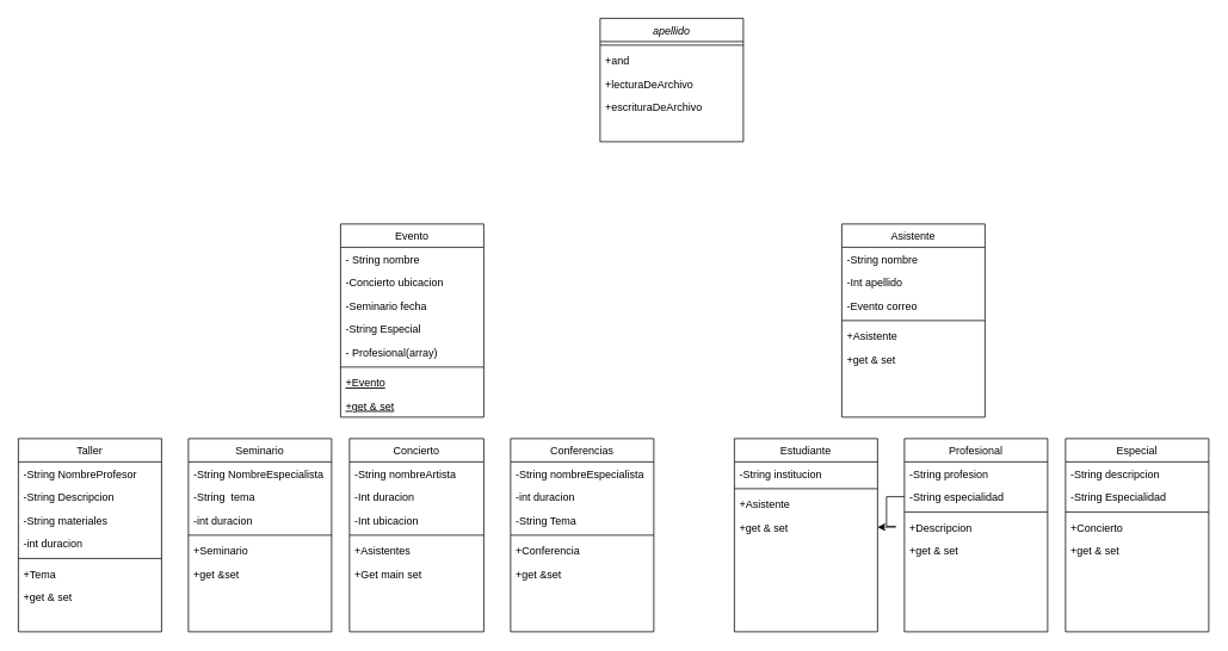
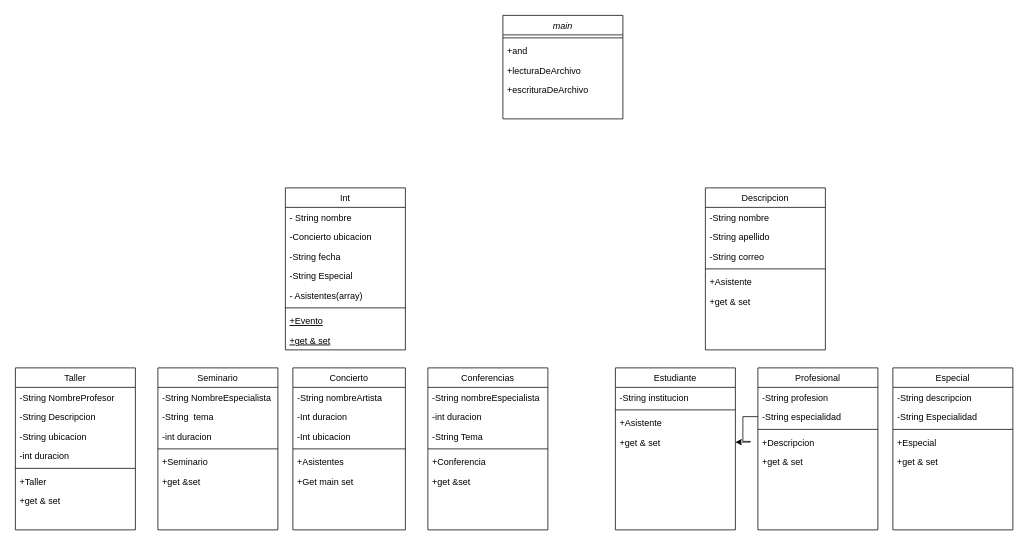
  <mxCell id="0" />
  <mxCell id="1" parent="0" />
- <mxCell id="2" value="apellido" style="swimlane;fontStyle=2;align=center;verticalAlign=top;childLayout=stackLayout;horizontal=1;startSize=26;horizontalStack=0;resizeParent=1;resizeLast=0;collapsible=1;marginBottom=0;rounded=0;shadow=0;strokeWidth=1;" parent="1" vertex="1"><mxGeometry x="670" y="20" width="160" height="138" as="geometry"><mxRectangle x="230" y="140" width="160" height="26" as="alternateBounds" /></mxGeometry></mxCell>
+ <mxCell id="2" value="main" style="swimlane;fontStyle=2;align=center;verticalAlign=top;childLayout=stackLayout;horizontal=1;startSize=26;horizontalStack=0;resizeParent=1;resizeLast=0;collapsible=1;marginBottom=0;rounded=0;shadow=0;strokeWidth=1;" parent="1" vertex="1"><mxGeometry x="670" y="20" width="160" height="138" as="geometry"><mxRectangle x="230" y="140" width="160" height="26" as="alternateBounds" /></mxGeometry></mxCell>
  <mxCell id="3" value="" style="line;html=1;strokeWidth=1;align=left;verticalAlign=middle;spacingTop=-1;spacingLeft=3;spacingRight=3;rotatable=0;labelPosition=right;points=[];portConstraint=eastwest;" parent="2" vertex="1"><mxGeometry y="26" width="160" height="8" as="geometry" /></mxCell>
  <mxCell id="4" value="+and" style="text;align=left;verticalAlign=top;spacingLeft=4;spacingRight=4;overflow=hidden;rotatable=0;points=[[0,0.5],[1,0.5]];portConstraint=eastwest;" parent="2" vertex="1"><mxGeometry y="34" width="160" height="26" as="geometry" /></mxCell>
  <mxCell id="5" value="+lecturaDeArchivo" style="text;align=left;verticalAlign=top;spacingLeft=4;spacingRight=4;overflow=hidden;rotatable=0;points=[[0,0.5],[1,0.5]];portConstraint=eastwest;" parent="2" vertex="1"><mxGeometry y="60" width="160" height="26" as="geometry" /></mxCell>
  <mxCell id="6" value="+escrituraDeArchivo" style="text;align=left;verticalAlign=top;spacingLeft=4;spacingRight=4;overflow=hidden;rotatable=0;points=[[0,0.5],[1,0.5]];portConstraint=eastwest;" parent="2" vertex="1"><mxGeometry y="86" width="160" height="26" as="geometry" /></mxCell>
- <mxCell id="7" value="Evento" style="swimlane;fontStyle=0;align=center;verticalAlign=top;childLayout=stackLayout;horizontal=1;startSize=26;horizontalStack=0;resizeParent=1;resizeLast=0;collapsible=1;marginBottom=0;rounded=0;shadow=0;strokeWidth=1;" parent="1" vertex="1"><mxGeometry x="380" y="250" width="160" height="216" as="geometry"><mxRectangle x="130" y="380" width="160" height="26" as="alternateBounds" /></mxGeometry></mxCell>
+ <mxCell id="7" value="Int" style="swimlane;fontStyle=0;align=center;verticalAlign=top;childLayout=stackLayout;horizontal=1;startSize=26;horizontalStack=0;resizeParent=1;resizeLast=0;collapsible=1;marginBottom=0;rounded=0;shadow=0;strokeWidth=1;" parent="1" vertex="1"><mxGeometry x="380" y="250" width="160" height="216" as="geometry"><mxRectangle x="130" y="380" width="160" height="26" as="alternateBounds" /></mxGeometry></mxCell>
  <mxCell id="8" value="- String nombre" style="text;align=left;verticalAlign=top;spacingLeft=4;spacingRight=4;overflow=hidden;rotatable=0;points=[[0,0.5],[1,0.5]];portConstraint=eastwest;" parent="7" vertex="1"><mxGeometry y="26" width="160" height="26" as="geometry" /></mxCell>
  <mxCell id="9" value="-Concierto ubicacion" style="text;align=left;verticalAlign=top;spacingLeft=4;spacingRight=4;overflow=hidden;rotatable=0;points=[[0,0.5],[1,0.5]];portConstraint=eastwest;rounded=0;shadow=0;html=0;" parent="7" vertex="1"><mxGeometry y="52" width="160" height="26" as="geometry" /></mxCell>
- <mxCell id="10" value="-Seminario fecha" style="text;align=left;verticalAlign=top;spacingLeft=4;spacingRight=4;overflow=hidden;rotatable=0;points=[[0,0.5],[1,0.5]];portConstraint=eastwest;rounded=0;shadow=0;html=0;" parent="7" vertex="1"><mxGeometry y="78" width="160" height="26" as="geometry" /></mxCell>
+ <mxCell id="10" value="-String fecha" style="text;align=left;verticalAlign=top;spacingLeft=4;spacingRight=4;overflow=hidden;rotatable=0;points=[[0,0.5],[1,0.5]];portConstraint=eastwest;rounded=0;shadow=0;html=0;" parent="7" vertex="1"><mxGeometry y="78" width="160" height="26" as="geometry" /></mxCell>
  <mxCell id="11" value="-String Especial" style="text;align=left;verticalAlign=top;spacingLeft=4;spacingRight=4;overflow=hidden;rotatable=0;points=[[0,0.5],[1,0.5]];portConstraint=eastwest;rounded=0;shadow=0;html=0;" parent="7" vertex="1"><mxGeometry y="104" width="160" height="26" as="geometry" /></mxCell>
- <mxCell id="12" value="- Profesional(array)" style="text;align=left;verticalAlign=top;spacingLeft=4;spacingRight=4;overflow=hidden;rotatable=0;points=[[0,0.5],[1,0.5]];portConstraint=eastwest;rounded=0;shadow=0;html=0;" parent="7" vertex="1"><mxGeometry y="130" width="160" height="26" as="geometry" /></mxCell>
+ <mxCell id="12" value="- Asistentes(array)" style="text;align=left;verticalAlign=top;spacingLeft=4;spacingRight=4;overflow=hidden;rotatable=0;points=[[0,0.5],[1,0.5]];portConstraint=eastwest;rounded=0;shadow=0;html=0;" parent="7" vertex="1"><mxGeometry y="130" width="160" height="26" as="geometry" /></mxCell>
  <mxCell id="13" value="" style="line;html=1;strokeWidth=1;align=left;verticalAlign=middle;spacingTop=-1;spacingLeft=3;spacingRight=3;rotatable=0;labelPosition=right;points=[];portConstraint=eastwest;" parent="7" vertex="1"><mxGeometry y="156" width="160" height="8" as="geometry" /></mxCell>
  <mxCell id="14" value="+Evento" style="text;align=left;verticalAlign=top;spacingLeft=4;spacingRight=4;overflow=hidden;rotatable=0;points=[[0,0.5],[1,0.5]];portConstraint=eastwest;fontStyle=4" parent="7" vertex="1"><mxGeometry y="164" width="160" height="26" as="geometry" /></mxCell>
  <mxCell id="15" value="+get &amp; set" style="text;align=left;verticalAlign=top;spacingLeft=4;spacingRight=4;overflow=hidden;rotatable=0;points=[[0,0.5],[1,0.5]];portConstraint=eastwest;fontStyle=4" parent="7" vertex="1"><mxGeometry y="190" width="160" height="26" as="geometry" /></mxCell>
  <mxCell id="16" value="Conferencias" style="swimlane;fontStyle=0;align=center;verticalAlign=top;childLayout=stackLayout;horizontal=1;startSize=26;horizontalStack=0;resizeParent=1;resizeLast=0;collapsible=1;marginBottom=0;rounded=0;shadow=0;strokeWidth=1;" parent="1" vertex="1"><mxGeometry x="570" y="490" width="160" height="216" as="geometry"><mxRectangle x="550" y="140" width="160" height="26" as="alternateBounds" /></mxGeometry></mxCell>
  <mxCell id="17" value="-String nombreEspecialista" style="text;align=left;verticalAlign=top;spacingLeft=4;spacingRight=4;overflow=hidden;rotatable=0;points=[[0,0.5],[1,0.5]];portConstraint=eastwest;" parent="16" vertex="1"><mxGeometry y="26" width="160" height="26" as="geometry" /></mxCell>
  <mxCell id="18" value="-int duracion" style="text;align=left;verticalAlign=top;spacingLeft=4;spacingRight=4;overflow=hidden;rotatable=0;points=[[0,0.5],[1,0.5]];portConstraint=eastwest;rounded=0;shadow=0;html=0;" parent="16" vertex="1"><mxGeometry y="52" width="160" height="26" as="geometry" /></mxCell>
  <mxCell id="19" value="-String Tema" style="text;align=left;verticalAlign=top;spacingLeft=4;spacingRight=4;overflow=hidden;rotatable=0;points=[[0,0.5],[1,0.5]];portConstraint=eastwest;" parent="16" vertex="1"><mxGeometry y="78" width="160" height="26" as="geometry" /></mxCell>
  <mxCell id="20" value="" style="line;html=1;strokeWidth=1;align=left;verticalAlign=middle;spacingTop=-1;spacingLeft=3;spacingRight=3;rotatable=0;labelPosition=right;points=[];portConstraint=eastwest;" parent="16" vertex="1"><mxGeometry y="104" width="160" height="8" as="geometry" /></mxCell>
  <mxCell id="21" value="+Conferencia" style="text;align=left;verticalAlign=top;spacingLeft=4;spacingRight=4;overflow=hidden;rotatable=0;points=[[0,0.5],[1,0.5]];portConstraint=eastwest;" parent="16" vertex="1"><mxGeometry y="112" width="160" height="26" as="geometry" /></mxCell>
  <mxCell id="22" value="+get &amp;set " style="text;align=left;verticalAlign=top;spacingLeft=4;spacingRight=4;overflow=hidden;rotatable=0;points=[[0,0.5],[1,0.5]];portConstraint=eastwest;" parent="16" vertex="1"><mxGeometry y="138" width="160" height="26" as="geometry" /></mxCell>
- <mxCell id="23" value="Asistente" style="swimlane;fontStyle=0;align=center;verticalAlign=top;childLayout=stackLayout;horizontal=1;startSize=26;horizontalStack=0;resizeParent=1;resizeLast=0;collapsible=1;marginBottom=0;rounded=0;shadow=0;strokeWidth=1;" parent="1" vertex="1"><mxGeometry x="940" y="250" width="160" height="216" as="geometry"><mxRectangle x="550" y="140" width="160" height="26" as="alternateBounds" /></mxGeometry></mxCell>
+ <mxCell id="23" value="Descripcion" style="swimlane;fontStyle=0;align=center;verticalAlign=top;childLayout=stackLayout;horizontal=1;startSize=26;horizontalStack=0;resizeParent=1;resizeLast=0;collapsible=1;marginBottom=0;rounded=0;shadow=0;strokeWidth=1;" parent="1" vertex="1"><mxGeometry x="940" y="250" width="160" height="216" as="geometry"><mxRectangle x="550" y="140" width="160" height="26" as="alternateBounds" /></mxGeometry></mxCell>
  <mxCell id="24" value="-String nombre" style="text;align=left;verticalAlign=top;spacingLeft=4;spacingRight=4;overflow=hidden;rotatable=0;points=[[0,0.5],[1,0.5]];portConstraint=eastwest;" parent="23" vertex="1"><mxGeometry y="26" width="160" height="26" as="geometry" /></mxCell>
- <mxCell id="25" value="-Int apellido" style="text;align=left;verticalAlign=top;spacingLeft=4;spacingRight=4;overflow=hidden;rotatable=0;points=[[0,0.5],[1,0.5]];portConstraint=eastwest;rounded=0;shadow=0;html=0;" parent="23" vertex="1"><mxGeometry y="52" width="160" height="26" as="geometry" /></mxCell>
- <mxCell id="26" value="-Evento correo" style="text;align=left;verticalAlign=top;spacingLeft=4;spacingRight=4;overflow=hidden;rotatable=0;points=[[0,0.5],[1,0.5]];portConstraint=eastwest;rounded=0;shadow=0;html=0;" parent="23" vertex="1"><mxGeometry y="78" width="160" height="26" as="geometry" /></mxCell>
+ <mxCell id="25" value="-String apellido" style="text;align=left;verticalAlign=top;spacingLeft=4;spacingRight=4;overflow=hidden;rotatable=0;points=[[0,0.5],[1,0.5]];portConstraint=eastwest;rounded=0;shadow=0;html=0;" parent="23" vertex="1"><mxGeometry y="52" width="160" height="26" as="geometry" /></mxCell>
+ <mxCell id="26" value="-String correo" style="text;align=left;verticalAlign=top;spacingLeft=4;spacingRight=4;overflow=hidden;rotatable=0;points=[[0,0.5],[1,0.5]];portConstraint=eastwest;rounded=0;shadow=0;html=0;" parent="23" vertex="1"><mxGeometry y="78" width="160" height="26" as="geometry" /></mxCell>
  <mxCell id="27" value="" style="line;html=1;strokeWidth=1;align=left;verticalAlign=middle;spacingTop=-1;spacingLeft=3;spacingRight=3;rotatable=0;labelPosition=right;points=[];portConstraint=eastwest;" parent="23" vertex="1"><mxGeometry y="104" width="160" height="8" as="geometry" /></mxCell>
  <mxCell id="28" value="+Asistente" style="text;align=left;verticalAlign=top;spacingLeft=4;spacingRight=4;overflow=hidden;rotatable=0;points=[[0,0.5],[1,0.5]];portConstraint=eastwest;" parent="23" vertex="1"><mxGeometry y="112" width="160" height="26" as="geometry" /></mxCell>
  <mxCell id="29" value="+get &amp; set" style="text;align=left;verticalAlign=top;spacingLeft=4;spacingRight=4;overflow=hidden;rotatable=0;points=[[0,0.5],[1,0.5]];portConstraint=eastwest;" parent="23" vertex="1"><mxGeometry y="138" width="160" height="26" as="geometry" /></mxCell>
  <mxCell id="30" value="Concierto" style="swimlane;fontStyle=0;align=center;verticalAlign=top;childLayout=stackLayout;horizontal=1;startSize=26;horizontalStack=0;resizeParent=1;resizeLast=0;collapsible=1;marginBottom=0;rounded=0;shadow=0;strokeWidth=1;" parent="1" vertex="1"><mxGeometry x="390" y="490" width="150" height="216" as="geometry"><mxRectangle x="550" y="140" width="160" height="26" as="alternateBounds" /></mxGeometry></mxCell>
  <mxCell id="31" value="-String nombreArtista" style="text;align=left;verticalAlign=top;spacingLeft=4;spacingRight=4;overflow=hidden;rotatable=0;points=[[0,0.5],[1,0.5]];portConstraint=eastwest;" parent="30" vertex="1"><mxGeometry y="26" width="150" height="26" as="geometry" /></mxCell>
  <mxCell id="32" value="-Int duracion " style="text;align=left;verticalAlign=top;spacingLeft=4;spacingRight=4;overflow=hidden;rotatable=0;points=[[0,0.5],[1,0.5]];portConstraint=eastwest;rounded=0;shadow=0;html=0;" parent="30" vertex="1"><mxGeometry y="52" width="150" height="26" as="geometry" /></mxCell>
  <mxCell id="33" value="-Int ubicacion" style="text;align=left;verticalAlign=top;spacingLeft=4;spacingRight=4;overflow=hidden;rotatable=0;points=[[0,0.5],[1,0.5]];portConstraint=eastwest;rounded=0;shadow=0;html=0;" parent="30" vertex="1"><mxGeometry y="78" width="150" height="26" as="geometry" /></mxCell>
  <mxCell id="34" value="" style="line;html=1;strokeWidth=1;align=left;verticalAlign=middle;spacingTop=-1;spacingLeft=3;spacingRight=3;rotatable=0;labelPosition=right;points=[];portConstraint=eastwest;" parent="30" vertex="1"><mxGeometry y="104" width="150" height="8" as="geometry" /></mxCell>
  <mxCell id="35" value="+Asistentes" style="text;align=left;verticalAlign=top;spacingLeft=4;spacingRight=4;overflow=hidden;rotatable=0;points=[[0,0.5],[1,0.5]];portConstraint=eastwest;" parent="30" vertex="1"><mxGeometry y="112" width="150" height="26" as="geometry" /></mxCell>
  <mxCell id="36" value="+Get main set" style="text;align=left;verticalAlign=top;spacingLeft=4;spacingRight=4;overflow=hidden;rotatable=0;points=[[0,0.5],[1,0.5]];portConstraint=eastwest;" parent="30" vertex="1"><mxGeometry y="138" width="150" height="26" as="geometry" /></mxCell>
  <mxCell id="37" value="Seminario" style="swimlane;fontStyle=0;align=center;verticalAlign=top;childLayout=stackLayout;horizontal=1;startSize=26;horizontalStack=0;resizeParent=1;resizeLast=0;collapsible=1;marginBottom=0;rounded=0;shadow=0;strokeWidth=1;" parent="1" vertex="1"><mxGeometry x="210" y="490" width="160" height="216" as="geometry"><mxRectangle x="550" y="140" width="160" height="26" as="alternateBounds" /></mxGeometry></mxCell>
  <mxCell id="38" value="-String NombreEspecialista" style="text;align=left;verticalAlign=top;spacingLeft=4;spacingRight=4;overflow=hidden;rotatable=0;points=[[0,0.5],[1,0.5]];portConstraint=eastwest;" parent="37" vertex="1"><mxGeometry y="26" width="160" height="26" as="geometry" /></mxCell>
  <mxCell id="39" value="-String  tema" style="text;align=left;verticalAlign=top;spacingLeft=4;spacingRight=4;overflow=hidden;rotatable=0;points=[[0,0.5],[1,0.5]];portConstraint=eastwest;rounded=0;shadow=0;html=0;" parent="37" vertex="1"><mxGeometry y="52" width="160" height="26" as="geometry" /></mxCell>
  <mxCell id="40" value="-int duracion" style="text;align=left;verticalAlign=top;spacingLeft=4;spacingRight=4;overflow=hidden;rotatable=0;points=[[0,0.5],[1,0.5]];portConstraint=eastwest;rounded=0;shadow=0;html=0;" parent="37" vertex="1"><mxGeometry y="78" width="160" height="26" as="geometry" /></mxCell>
  <mxCell id="41" value="" style="line;html=1;strokeWidth=1;align=left;verticalAlign=middle;spacingTop=-1;spacingLeft=3;spacingRight=3;rotatable=0;labelPosition=right;points=[];portConstraint=eastwest;" parent="37" vertex="1"><mxGeometry y="104" width="160" height="8" as="geometry" /></mxCell>
  <mxCell id="42" value="+Seminario" style="text;align=left;verticalAlign=top;spacingLeft=4;spacingRight=4;overflow=hidden;rotatable=0;points=[[0,0.5],[1,0.5]];portConstraint=eastwest;" parent="37" vertex="1"><mxGeometry y="112" width="160" height="26" as="geometry" /></mxCell>
  <mxCell id="43" value="+get &amp;set" style="text;align=left;verticalAlign=top;spacingLeft=4;spacingRight=4;overflow=hidden;rotatable=0;points=[[0,0.5],[1,0.5]];portConstraint=eastwest;" parent="37" vertex="1"><mxGeometry y="138" width="160" height="26" as="geometry" /></mxCell>
  <mxCell id="44" value="Taller" style="swimlane;fontStyle=0;align=center;verticalAlign=top;childLayout=stackLayout;horizontal=1;startSize=26;horizontalStack=0;resizeParent=1;resizeLast=0;collapsible=1;marginBottom=0;rounded=0;shadow=0;strokeWidth=1;" parent="1" vertex="1"><mxGeometry x="20" y="490" width="160" height="216" as="geometry"><mxRectangle x="550" y="140" width="160" height="26" as="alternateBounds" /></mxGeometry></mxCell>
  <mxCell id="45" value="-String NombreProfesor" style="text;align=left;verticalAlign=top;spacingLeft=4;spacingRight=4;overflow=hidden;rotatable=0;points=[[0,0.5],[1,0.5]];portConstraint=eastwest;rounded=0;shadow=0;html=0;" parent="44" vertex="1"><mxGeometry y="26" width="160" height="26" as="geometry" /></mxCell>
  <mxCell id="46" value="-String Descripcion" style="text;align=left;verticalAlign=top;spacingLeft=4;spacingRight=4;overflow=hidden;rotatable=0;points=[[0,0.5],[1,0.5]];portConstraint=eastwest;" parent="44" vertex="1"><mxGeometry y="52" width="160" height="26" as="geometry" /></mxCell>
- <mxCell id="47" value="-String materiales" style="text;align=left;verticalAlign=top;spacingLeft=4;spacingRight=4;overflow=hidden;rotatable=0;points=[[0,0.5],[1,0.5]];portConstraint=eastwest;" parent="44" vertex="1"><mxGeometry y="78" width="160" height="26" as="geometry" /></mxCell>
+ <mxCell id="47" value="-String ubicacion" style="text;align=left;verticalAlign=top;spacingLeft=4;spacingRight=4;overflow=hidden;rotatable=0;points=[[0,0.5],[1,0.5]];portConstraint=eastwest;" parent="44" vertex="1"><mxGeometry y="78" width="160" height="26" as="geometry" /></mxCell>
  <mxCell id="48" value="-int duracion" style="text;align=left;verticalAlign=top;spacingLeft=4;spacingRight=4;overflow=hidden;rotatable=0;points=[[0,0.5],[1,0.5]];portConstraint=eastwest;rounded=0;shadow=0;html=0;" parent="44" vertex="1"><mxGeometry y="104" width="160" height="26" as="geometry" /></mxCell>
  <mxCell id="49" value="" style="line;html=1;strokeWidth=1;align=left;verticalAlign=middle;spacingTop=-1;spacingLeft=3;spacingRight=3;rotatable=0;labelPosition=right;points=[];portConstraint=eastwest;" parent="44" vertex="1"><mxGeometry y="130" width="160" height="8" as="geometry" /></mxCell>
- <mxCell id="50" value="+Tema" style="text;align=left;verticalAlign=top;spacingLeft=4;spacingRight=4;overflow=hidden;rotatable=0;points=[[0,0.5],[1,0.5]];portConstraint=eastwest;" parent="44" vertex="1"><mxGeometry y="138" width="160" height="26" as="geometry" /></mxCell>
+ <mxCell id="50" value="+Taller" style="text;align=left;verticalAlign=top;spacingLeft=4;spacingRight=4;overflow=hidden;rotatable=0;points=[[0,0.5],[1,0.5]];portConstraint=eastwest;" parent="44" vertex="1"><mxGeometry y="138" width="160" height="26" as="geometry" /></mxCell>
  <mxCell id="51" value="+get &amp; set" style="text;align=left;verticalAlign=top;spacingLeft=4;spacingRight=4;overflow=hidden;rotatable=0;points=[[0,0.5],[1,0.5]];portConstraint=eastwest;" parent="44" vertex="1"><mxGeometry y="164" width="160" height="26" as="geometry" /></mxCell>
  <mxCell id="52" value="Profesional" style="swimlane;fontStyle=0;align=center;verticalAlign=top;childLayout=stackLayout;horizontal=1;startSize=26;horizontalStack=0;resizeParent=1;resizeLast=0;collapsible=1;marginBottom=0;rounded=0;shadow=0;strokeWidth=1;" parent="1" vertex="1"><mxGeometry x="1010" y="490" width="160" height="216" as="geometry"><mxRectangle x="550" y="140" width="160" height="26" as="alternateBounds" /></mxGeometry></mxCell>
  <mxCell id="53" value="-String profesion" style="text;align=left;verticalAlign=top;spacingLeft=4;spacingRight=4;overflow=hidden;rotatable=0;points=[[0,0.5],[1,0.5]];portConstraint=eastwest;" parent="52" vertex="1"><mxGeometry y="26" width="160" height="26" as="geometry" /></mxCell>
  <mxCell id="54" value="-String especialidad" style="text;align=left;verticalAlign=top;spacingLeft=4;spacingRight=4;overflow=hidden;rotatable=0;points=[[0,0.5],[1,0.5]];portConstraint=eastwest;rounded=0;shadow=0;html=0;" parent="52" vertex="1"><mxGeometry y="52" width="160" height="26" as="geometry" /></mxCell>
  <mxCell id="55" value="" style="line;html=1;strokeWidth=1;align=left;verticalAlign=middle;spacingTop=-1;spacingLeft=3;spacingRight=3;rotatable=0;labelPosition=right;points=[];portConstraint=eastwest;" parent="52" vertex="1"><mxGeometry y="78" width="160" height="8" as="geometry" /></mxCell>
  <mxCell id="56" value="+Descripcion" style="text;align=left;verticalAlign=top;spacingLeft=4;spacingRight=4;overflow=hidden;rotatable=0;points=[[0,0.5],[1,0.5]];portConstraint=eastwest;" parent="52" vertex="1"><mxGeometry y="86" width="160" height="26" as="geometry" /></mxCell>
  <mxCell id="57" value="+get &amp; set" style="text;align=left;verticalAlign=top;spacingLeft=4;spacingRight=4;overflow=hidden;rotatable=0;points=[[0,0.5],[1,0.5]];portConstraint=eastwest;" parent="52" vertex="1"><mxGeometry y="112" width="160" height="26" as="geometry" /></mxCell>
  <mxCell id="58" value="Estudiante" style="swimlane;fontStyle=0;align=center;verticalAlign=top;childLayout=stackLayout;horizontal=1;startSize=26;horizontalStack=0;resizeParent=1;resizeLast=0;collapsible=1;marginBottom=0;rounded=0;shadow=0;strokeWidth=1;" parent="1" vertex="1"><mxGeometry x="820" y="490" width="160" height="216" as="geometry"><mxRectangle x="550" y="140" width="160" height="26" as="alternateBounds" /></mxGeometry></mxCell>
  <mxCell id="59" value="-String institucion" style="text;align=left;verticalAlign=top;spacingLeft=4;spacingRight=4;overflow=hidden;rotatable=0;points=[[0,0.5],[1,0.5]];portConstraint=eastwest;" parent="58" vertex="1"><mxGeometry y="26" width="160" height="26" as="geometry" /></mxCell>
  <mxCell id="60" value="" style="line;html=1;strokeWidth=1;align=left;verticalAlign=middle;spacingTop=-1;spacingLeft=3;spacingRight=3;rotatable=0;labelPosition=right;points=[];portConstraint=eastwest;" parent="58" vertex="1"><mxGeometry y="52" width="160" height="8" as="geometry" /></mxCell>
  <mxCell id="61" value="+Asistente" style="text;align=left;verticalAlign=top;spacingLeft=4;spacingRight=4;overflow=hidden;rotatable=0;points=[[0,0.5],[1,0.5]];portConstraint=eastwest;" parent="58" vertex="1"><mxGeometry y="60" width="160" height="26" as="geometry" /></mxCell>
  <mxCell id="62" value="+get &amp; set" style="text;align=left;verticalAlign=top;spacingLeft=4;spacingRight=4;overflow=hidden;rotatable=0;points=[[0,0.5],[1,0.5]];portConstraint=eastwest;" parent="58" vertex="1"><mxGeometry y="86" width="160" height="26" as="geometry" /></mxCell>
  <mxCell id="63" value="Especial" style="swimlane;fontStyle=0;align=center;verticalAlign=top;childLayout=stackLayout;horizontal=1;startSize=26;horizontalStack=0;resizeParent=1;resizeLast=0;collapsible=1;marginBottom=0;rounded=0;shadow=0;strokeWidth=1;" parent="1" vertex="1"><mxGeometry x="1190" y="490" width="160" height="216" as="geometry"><mxRectangle x="550" y="140" width="160" height="26" as="alternateBounds" /></mxGeometry></mxCell>
  <mxCell id="64" value="-String descripcion" style="text;align=left;verticalAlign=top;spacingLeft=4;spacingRight=4;overflow=hidden;rotatable=0;points=[[0,0.5],[1,0.5]];portConstraint=eastwest;rounded=0;shadow=0;html=0;" parent="63" vertex="1"><mxGeometry y="26" width="160" height="26" as="geometry" /></mxCell>
  <mxCell id="65" value="-String Especialidad" style="text;align=left;verticalAlign=top;spacingLeft=4;spacingRight=4;overflow=hidden;rotatable=0;points=[[0,0.5],[1,0.5]];portConstraint=eastwest;rounded=0;shadow=0;html=0;" parent="63" vertex="1"><mxGeometry y="52" width="160" height="26" as="geometry" /></mxCell>
  <mxCell id="66" value="" style="line;html=1;strokeWidth=1;align=left;verticalAlign=middle;spacingTop=-1;spacingLeft=3;spacingRight=3;rotatable=0;labelPosition=right;points=[];portConstraint=eastwest;" parent="63" vertex="1"><mxGeometry y="78" width="160" height="8" as="geometry" /></mxCell>
- <mxCell id="67" value="+Concierto" style="text;align=left;verticalAlign=top;spacingLeft=4;spacingRight=4;overflow=hidden;rotatable=0;points=[[0,0.5],[1,0.5]];portConstraint=eastwest;" parent="63" vertex="1"><mxGeometry y="86" width="160" height="26" as="geometry" /></mxCell>
+ <mxCell id="67" value="+Especial" style="text;align=left;verticalAlign=top;spacingLeft=4;spacingRight=4;overflow=hidden;rotatable=0;points=[[0,0.5],[1,0.5]];portConstraint=eastwest;" parent="63" vertex="1"><mxGeometry y="86" width="160" height="26" as="geometry" /></mxCell>
  <mxCell id="68" value="+get &amp; set" style="text;align=left;verticalAlign=top;spacingLeft=4;spacingRight=4;overflow=hidden;rotatable=0;points=[[0,0.5],[1,0.5]];portConstraint=eastwest;" parent="63" vertex="1"><mxGeometry y="112" width="160" height="26" as="geometry" /></mxCell>
  <mxCell id="69" value="" style="edgeStyle=orthogonalEdgeStyle;rounded=0;orthogonalLoop=1;jettySize=auto;html=1;" edge="1" parent="1" source="54" target="62"><mxGeometry relative="1" as="geometry" /></mxCell>
